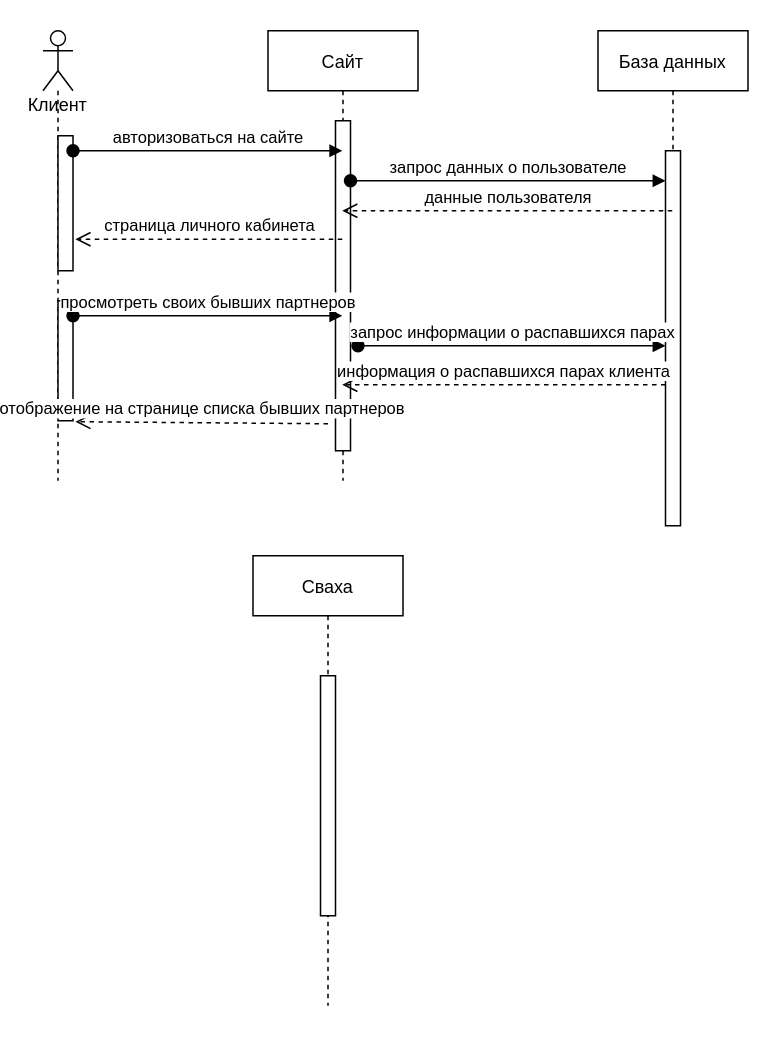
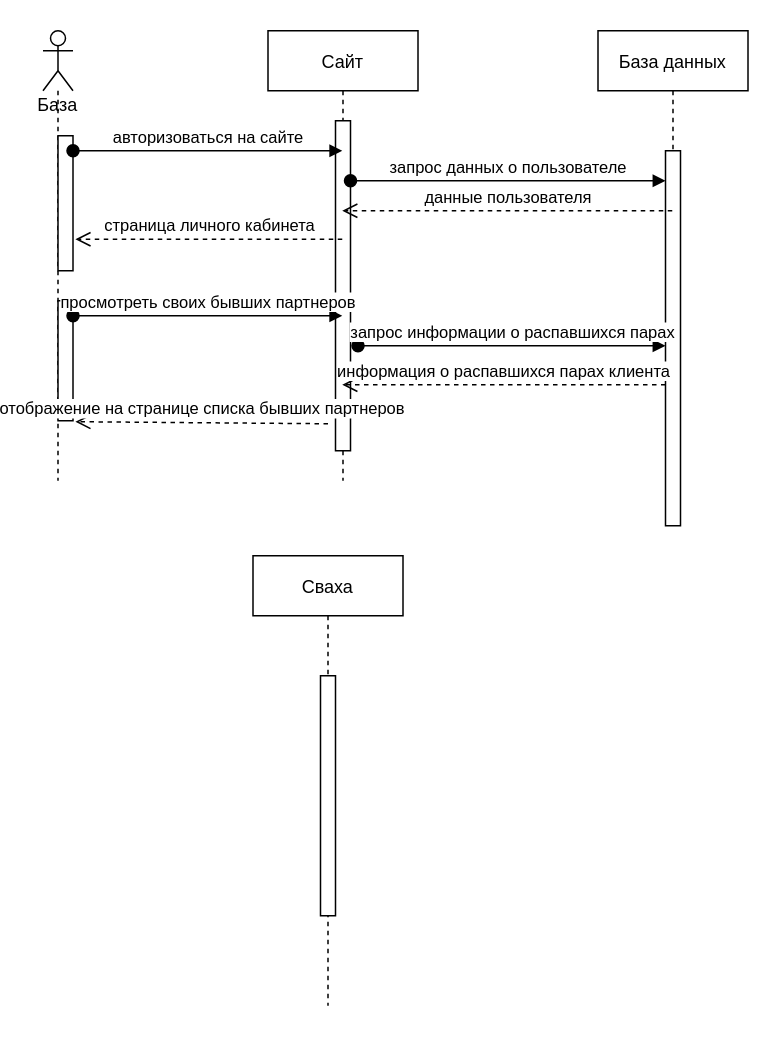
  <mxCell id="0" />
  <mxCell id="1" parent="0" />
  <mxCell id="2" value="Сайт" style="shape=umlLifeline;perimeter=lifelinePerimeter;container=1;collapsible=0;recursiveResize=0;rounded=0;shadow=0;strokeWidth=1;" parent="1" vertex="1"><mxGeometry x="170" y="20" width="100" height="300" as="geometry" /></mxCell>
  <mxCell id="3" value="" style="points=[];perimeter=orthogonalPerimeter;rounded=0;shadow=0;strokeWidth=1;" parent="2" vertex="1"><mxGeometry x="45" y="60" width="10" height="220" as="geometry" /></mxCell>
  <mxCell id="4" value="запрос данных о пользователе" style="html=1;verticalAlign=bottom;startArrow=oval;startFill=1;endArrow=block;startSize=8;rounded=0;" edge="1" parent="2" target="8"><mxGeometry width="60" relative="1" as="geometry"><mxPoint x="55" y="100" as="sourcePoint" /><mxPoint x="115" y="100" as="targetPoint" /><Array as="points"><mxPoint x="110" y="100" /></Array></mxGeometry></mxCell>
  <mxCell id="5" value="Сваха" style="shape=umlLifeline;perimeter=lifelinePerimeter;container=1;collapsible=0;recursiveResize=0;rounded=0;shadow=0;strokeWidth=1;" vertex="1" parent="1"><mxGeometry x="160" y="370" width="100" height="300" as="geometry" /></mxCell>
  <mxCell id="6" value="" style="points=[];perimeter=orthogonalPerimeter;rounded=0;shadow=0;strokeWidth=1;" vertex="1" parent="5"><mxGeometry x="45" y="80" width="10" height="160" as="geometry" /></mxCell>
  <mxCell id="7" value="База данных" style="shape=umlLifeline;perimeter=lifelinePerimeter;container=1;collapsible=0;recursiveResize=0;rounded=0;shadow=0;strokeWidth=1;" vertex="1" parent="1"><mxGeometry x="390" y="20" width="100" height="330" as="geometry" /></mxCell>
  <mxCell id="8" value="" style="points=[];perimeter=orthogonalPerimeter;rounded=0;shadow=0;strokeWidth=1;" vertex="1" parent="7"><mxGeometry x="45" y="80" width="10" height="250" as="geometry" /></mxCell>
  <mxCell id="9" value="запрос информации о распавшихся парах" style="html=1;verticalAlign=bottom;startArrow=oval;startFill=1;endArrow=block;startSize=8;rounded=0;" edge="1" parent="7"><mxGeometry width="60" relative="1" as="geometry"><mxPoint x="-160" y="210" as="sourcePoint" /><mxPoint x="45" y="210" as="targetPoint" /><Array as="points"><mxPoint x="-70" y="210" /></Array></mxGeometry></mxCell>
  <mxCell id="10" value="информация о распавшихся парах клиента" style="html=1;verticalAlign=bottom;endArrow=open;dashed=1;endSize=8;rounded=0;" edge="1" parent="7"><mxGeometry relative="1" as="geometry"><mxPoint x="45" y="236" as="sourcePoint" /><mxPoint x="-170.5" y="236" as="targetPoint" /></mxGeometry></mxCell>
- <mxCell id="11" value="Клиент" style="shape=umlLifeline;participant=umlActor;perimeter=lifelinePerimeter;whiteSpace=wrap;html=1;container=1;collapsible=0;recursiveResize=0;verticalAlign=top;spacingTop=36;outlineConnect=0;" vertex="1" parent="1"><mxGeometry x="20" y="20" width="20" height="300" as="geometry" /></mxCell>
+ <mxCell id="11" value="База" style="shape=umlLifeline;participant=umlActor;perimeter=lifelinePerimeter;whiteSpace=wrap;html=1;container=1;collapsible=0;recursiveResize=0;verticalAlign=top;spacingTop=36;outlineConnect=0;" vertex="1" parent="1"><mxGeometry x="20" y="20" width="20" height="300" as="geometry" /></mxCell>
  <mxCell id="12" value="" style="html=1;points=[];perimeter=orthogonalPerimeter;" vertex="1" parent="11"><mxGeometry x="10" y="70" width="10" height="90" as="geometry" /></mxCell>
  <mxCell id="13" value="" style="html=1;points=[];perimeter=orthogonalPerimeter;" vertex="1" parent="11"><mxGeometry x="10" y="180" width="10" height="80" as="geometry" /></mxCell>
  <mxCell id="14" value="авторизоваться на сайте" style="html=1;verticalAlign=bottom;startArrow=oval;startFill=1;endArrow=block;startSize=8;rounded=0;" edge="1" parent="1" target="2"><mxGeometry width="60" relative="1" as="geometry"><mxPoint x="40" y="100" as="sourcePoint" /><mxPoint x="100" y="100" as="targetPoint" /></mxGeometry></mxCell>
  <mxCell id="15" value="данные пользователя" style="html=1;verticalAlign=bottom;endArrow=open;dashed=1;endSize=8;rounded=0;" edge="1" parent="1" source="7" target="2"><mxGeometry relative="1" as="geometry"><mxPoint x="380" y="140" as="sourcePoint" /><mxPoint x="300" y="140" as="targetPoint" /><Array as="points"><mxPoint x="260" y="140" /></Array></mxGeometry></mxCell>
  <mxCell id="16" value="страница личного кабинета" style="html=1;verticalAlign=bottom;endArrow=open;dashed=1;endSize=8;rounded=0;entryX=1.16;entryY=0.767;entryDx=0;entryDy=0;entryPerimeter=0;" edge="1" parent="1" source="2" target="12"><mxGeometry relative="1" as="geometry"><mxPoint x="180" y="160" as="sourcePoint" /><mxPoint x="100" y="160" as="targetPoint" /></mxGeometry></mxCell>
  <mxCell id="17" value="просмотреть своих бывших партнеров" style="html=1;verticalAlign=bottom;startArrow=oval;startFill=1;endArrow=block;startSize=8;rounded=0;" edge="1" parent="1"><mxGeometry width="60" relative="1" as="geometry"><mxPoint x="40" y="210" as="sourcePoint" /><mxPoint x="219.5" y="210" as="targetPoint" /></mxGeometry></mxCell>
  <mxCell id="18" value="отображение на странице списка бывших партнеров" style="html=1;verticalAlign=bottom;endArrow=open;dashed=1;endSize=8;rounded=0;entryX=1.16;entryY=0.858;entryDx=0;entryDy=0;entryPerimeter=0;" edge="1" parent="1"><mxGeometry relative="1" as="geometry"><mxPoint x="210" y="282" as="sourcePoint" /><mxPoint x="41.6" y="280.64" as="targetPoint" /></mxGeometry></mxCell>
